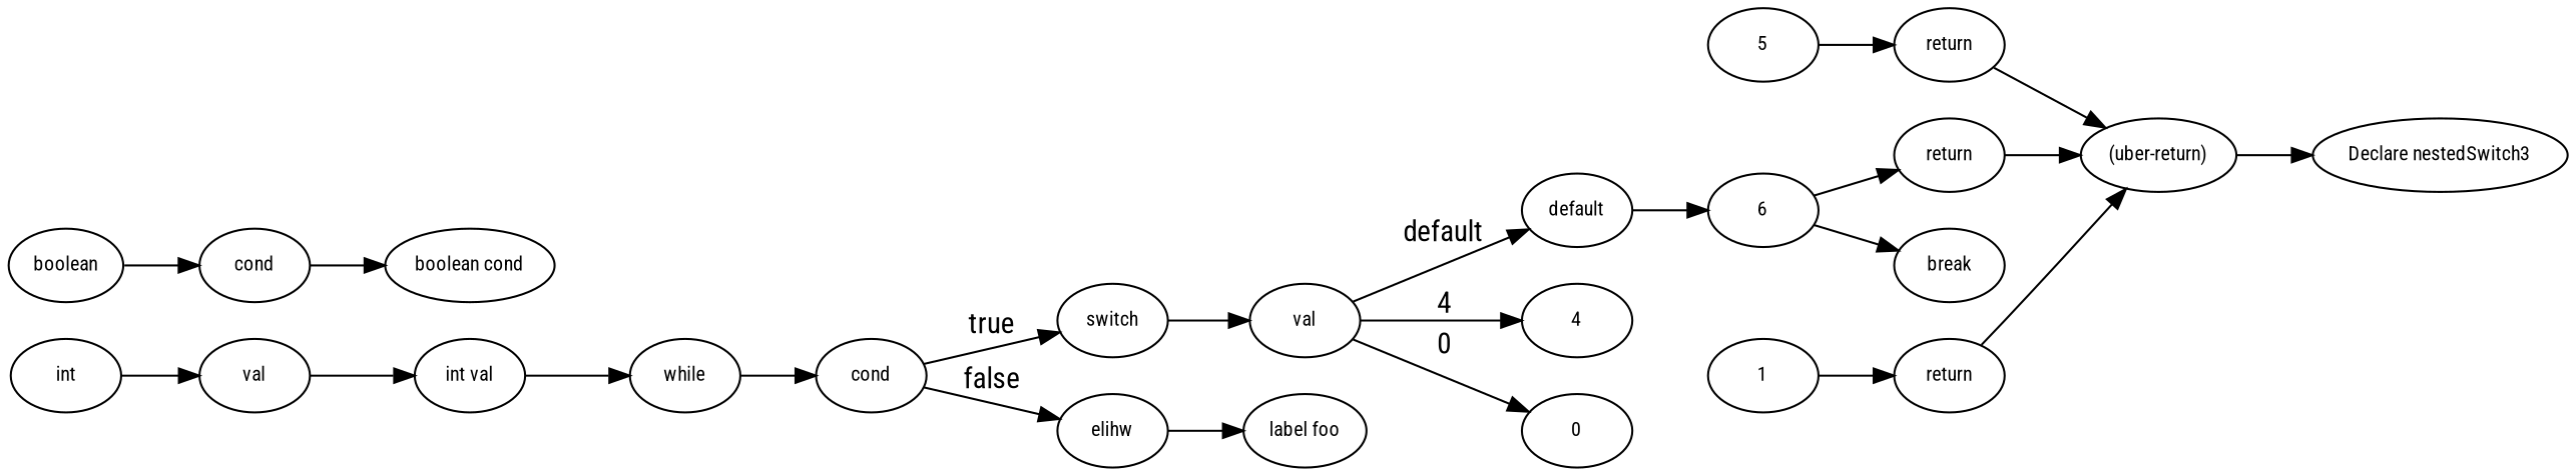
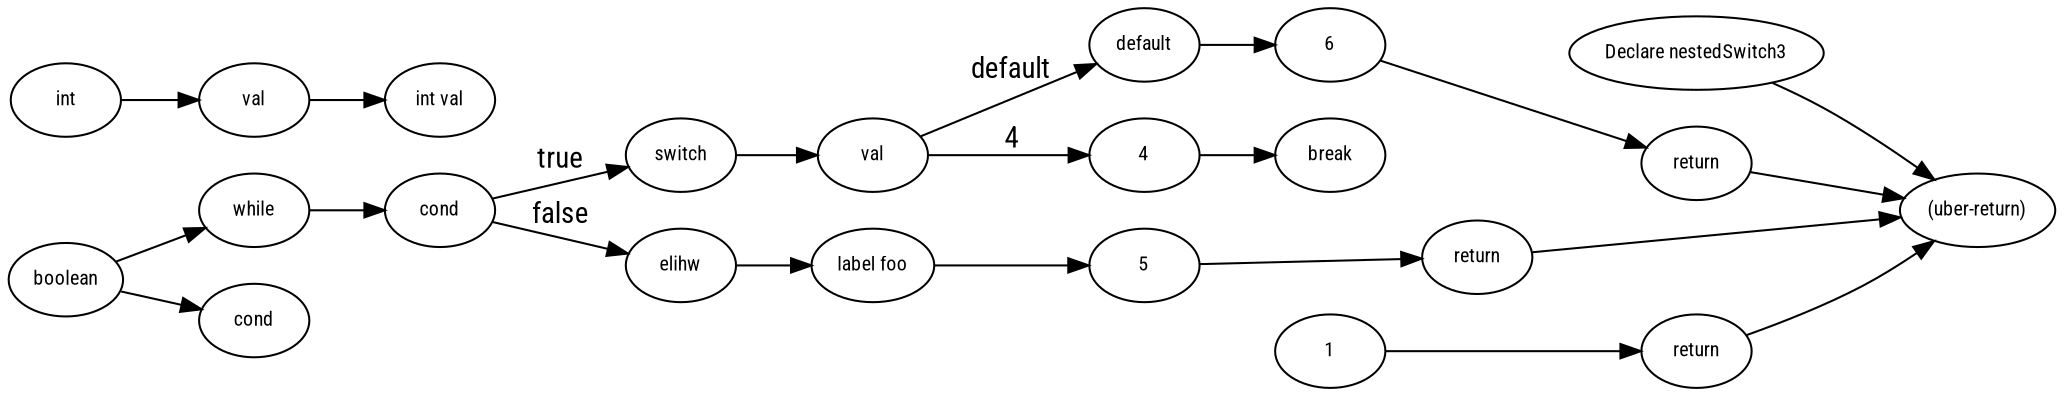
  digraph {
    fontname="Roboto Condensed"
    rankdir=LR
    node [fontname="Roboto Condensed" fontsize=10]
    edge [fontname="Roboto Condensed"]
    n1 [label=5]
    n2 [label=return]
    n3 [label="(uber-return)"]
    n4 [label="Declare nestedSwitch3"]
    n5 [label=6]
    n6 [label=return]
    n7 [label=val]
    n8 [label=default]
    n9 [label=4]
-   n10 [label=0]
    n11 [label=break]
    n12 [label=switch]
    n13 [label=cond]
    n14 [label=elihw]
    n15 [label="label foo"]
    n16 [label=while]
    n17 [label=val]
    n18 [label="int val"]
    n19 [label=int]
    n20 [label=cond]
-   n21 [label="boolean cond"]
    n22 [label=boolean]
    n23 [label=1]
    n24 [label=return]
    n1 -> n2
    n2 -> n3
-   n3 -> n4
+   n4 -> n3
    n5 -> n6
    n6 -> n3
    n7 -> n8 [label=default]
    n7 -> n9 [label=4]
-   n7 -> n10 [label=0]
    n8 -> n5
-   n5 -> n11
+   n9 -> n11
    n12 -> n7
    n13 -> n12 [label=true]
    n13 -> n14 [label=false]
    n14 -> n15
+   n15 -> n1
    n16 -> n13
    n17 -> n18
-   n18 -> n16
+   n22 -> n16
    n19 -> n17
-   n20 -> n21
    n22 -> n20
    n23 -> n24
    n24 -> n3
  }
